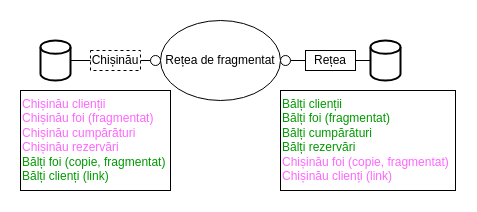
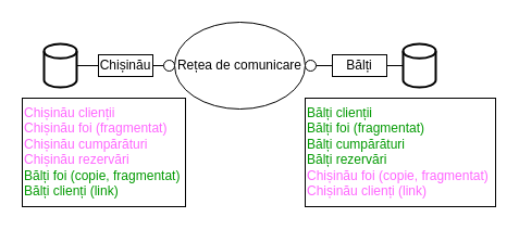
  <mxCell id="0" />
  <mxCell id="1" parent="0" />
- <mxCell id="2" value="Rețea de fragmentat" style="ellipse;whiteSpace=wrap;html=1;" parent="1" vertex="1"><mxGeometry x="160" y="20" width="120" height="80" as="geometry" /></mxCell>
+ <mxCell id="2" value="Rețea de comunicare" style="ellipse;whiteSpace=wrap;html=1;" parent="1" vertex="1"><mxGeometry x="160" y="20" width="120" height="80" as="geometry" /></mxCell>
  <mxCell id="3" value="" style="endArrow=none;html=1;rounded=0;exitX=1;exitY=0.5;exitDx=0;exitDy=0;" parent="1" source="5" target="4" edge="1"><mxGeometry width="50" height="50" relative="1" as="geometry"><mxPoint x="10" y="120" as="sourcePoint" /><mxPoint x="180" y="230" as="targetPoint" /></mxGeometry></mxCell>
  <mxCell id="4" value="" style="ellipse;whiteSpace=wrap;html=1;aspect=fixed;" parent="1" vertex="1"><mxGeometry x="150" y="55" width="10" height="10" as="geometry" /></mxCell>
- <mxCell id="5" value="Chișinău" style="rounded=0;whiteSpace=wrap;html=1;dashed=1;" parent="1" vertex="1"><mxGeometry x="90" y="50" width="50" height="20" as="geometry" /></mxCell>
+ <mxCell id="5" value="Chișinău" style="rounded=0;whiteSpace=wrap;html=1;" parent="1" vertex="1"><mxGeometry x="90" y="50" width="50" height="20" as="geometry" /></mxCell>
  <mxCell id="6" value="" style="strokeWidth=2;html=1;shape=mxgraph.flowchart.database;whiteSpace=wrap;" parent="1" vertex="1"><mxGeometry x="40" y="40" width="30" height="40" as="geometry" /></mxCell>
  <mxCell id="7" value="" style="endArrow=none;html=1;rounded=0;entryX=0;entryY=0.5;entryDx=0;entryDy=0;exitX=1;exitY=0.5;exitDx=0;exitDy=0;exitPerimeter=0;" parent="1" source="6" target="5" edge="1"><mxGeometry width="50" height="50" relative="1" as="geometry"><mxPoint x="50" y="140" as="sourcePoint" /><mxPoint x="100" y="90" as="targetPoint" /></mxGeometry></mxCell>
  <mxCell id="8" value="&lt;font color=&quot;#ff66ff&quot;&gt;Chișinău clienții&lt;/font&gt;&lt;br&gt;&lt;font color=&quot;#ff66ff&quot;&gt;Chișinău foi (fragmentat)&lt;/font&gt;&lt;br&gt;&lt;font color=&quot;#ff66ff&quot;&gt;Chișinău cumpărături&lt;br&gt;Chișinău&amp;nbsp;rezervări&lt;/font&gt;&lt;br&gt;&lt;font color=&quot;#009900&quot;&gt;Bălți foi (copie, fragmentat)&lt;br&gt;Bălți clienți (link)&lt;br&gt;&lt;br&gt;&lt;/font&gt;" style="rounded=0;whiteSpace=wrap;html=1;align=left;verticalAlign=top;" parent="1" vertex="1"><mxGeometry x="20" y="90" width="150" height="100" as="geometry" /></mxCell>
  <mxCell id="9" value="&lt;font color=&quot;#009900&quot;&gt;Bălți clienții&lt;br&gt;Bălți foi (fragmentat)&lt;br&gt;Bălți&amp;nbsp;cumpărături&lt;br&gt;Bălți rezervări&lt;/font&gt;&lt;br style=&quot;border-color: var(--border-color); color: rgb(0, 153, 0);&quot;&gt;&lt;font color=&quot;#ff66ff&quot;&gt;Chișinău foi (copie, fragmentat)&lt;br&gt;Chișinău clienți (link)&lt;/font&gt;" style="rounded=0;whiteSpace=wrap;html=1;align=left;verticalAlign=top;" parent="1" vertex="1"><mxGeometry x="280" y="90" width="175" height="100" as="geometry" /></mxCell>
  <mxCell id="10" value="" style="strokeWidth=2;html=1;shape=mxgraph.flowchart.database;whiteSpace=wrap;" parent="1" vertex="1"><mxGeometry x="370" y="40" width="30" height="40" as="geometry" /></mxCell>
  <mxCell id="11" value="" style="endArrow=none;html=1;rounded=0;entryX=1;entryY=0.5;entryDx=0;entryDy=0;exitX=0;exitY=0.5;exitDx=0;exitDy=0;exitPerimeter=0;" parent="1" source="10" target="12" edge="1"><mxGeometry width="50" height="50" relative="1" as="geometry"><mxPoint x="300" y="130" as="sourcePoint" /><mxPoint x="350" y="80" as="targetPoint" /></mxGeometry></mxCell>
- <mxCell id="12" value="Rețea" style="rounded=0;whiteSpace=wrap;html=1;" parent="1" vertex="1"><mxGeometry x="305" y="50" width="50" height="20" as="geometry" /></mxCell>
+ <mxCell id="12" value="Bălți" style="rounded=0;whiteSpace=wrap;html=1;" parent="1" vertex="1"><mxGeometry x="305" y="50" width="50" height="20" as="geometry" /></mxCell>
  <mxCell id="13" value="" style="endArrow=none;html=1;rounded=0;exitX=0;exitY=0.5;exitDx=0;exitDy=0;" parent="1" source="12" target="14" edge="1"><mxGeometry width="50" height="50" relative="1" as="geometry"><mxPoint x="260" y="110" as="sourcePoint" /><mxPoint x="430" y="220" as="targetPoint" /></mxGeometry></mxCell>
  <mxCell id="14" value="" style="ellipse;whiteSpace=wrap;html=1;aspect=fixed;" parent="1" vertex="1"><mxGeometry x="280" y="55" width="10" height="10" as="geometry" /></mxCell>
